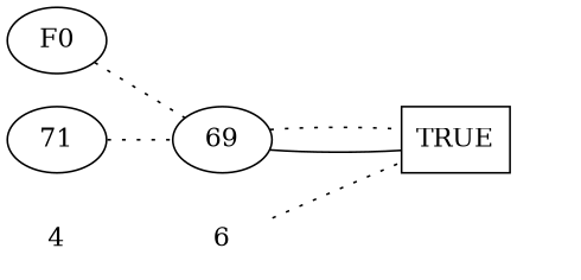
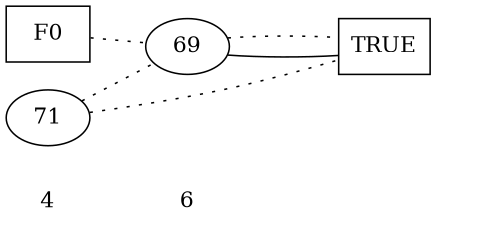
  digraph {
    rankdir=LR
    node [shape=plaintext]
    edge [dir=none style=dotted]
    "CONST NODES" [style=invis]
    " 4 "
    " 6 "
-   F0 [shape=ellipse]
+   F0 [shape=box]
    71 [shape=""]
    69 [shape=""]
    n7 [label=TRUE shape=box]
    subgraph sub_1 {
      "CONST NODES"
      " 4 "
      " 6 "
    }
    subgraph sub_2 {
      rank=same
      F0
    }
    subgraph sub_3 {
      rank=same
      " 4 "
      71
    }
    subgraph sub_4 {
      rank=same
      " 6 "
      69
    }
    subgraph sub_5 {
      rank=same
      "CONST NODES"
      subgraph sub_6 {
        rank=same
        n7
      }
    }
    " 4 " -> " 6 " [style=invis]
    " 6 " -> "CONST NODES" [style=invis]
    F0 -> 69
    71 -> 69
-   " 6 " -> n7
+   71 -> n7
    69 -> n7 [style=""]
    69 -> n7
  }
